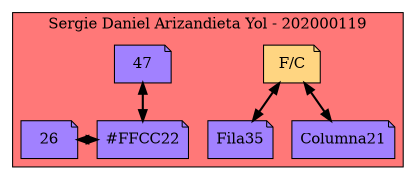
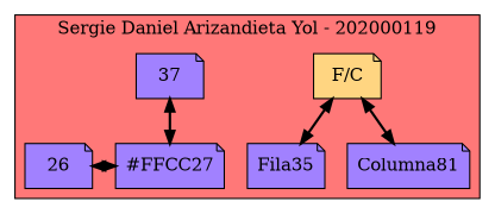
  digraph {
    node [fillcolor="#A181FF" shape=note style=filled]
    edge [dir=both style=bold]
    n1 [fillcolor="#FFD581" group=1 label="F/C"]
-   n2 [group=39 label=47]
+   n2 [group=39 label=37]
    n3 [group=1 label=26]
-   n4 [group=39 label="#FFCC22"]
+   n4 [group=39 label="#FFCC27"]
    n5 [label=Fila35]
-   Columna21
+   Columna21 [label=Columna81]
    subgraph cluster_1 {
      bgcolor="#FF7878"
      label="Sergie Daniel Arizandieta Yol - 202000119"
      n5
      Columna21
      subgraph sub_2 {
        bgcolor="#FF7878"
        label="Sergie Daniel Arizandieta Yol - 202000119"
        rank=same
        n1
        n2
      }
      subgraph sub_3 {
        bgcolor="#FF7878"
        label="Sergie Daniel Arizandieta Yol - 202000119"
        rank=same
        n3
        n4
      }
    }
    n1 -> n5
    n1 -> Columna21
    n2 -> n4
    n3 -> n4
  }
